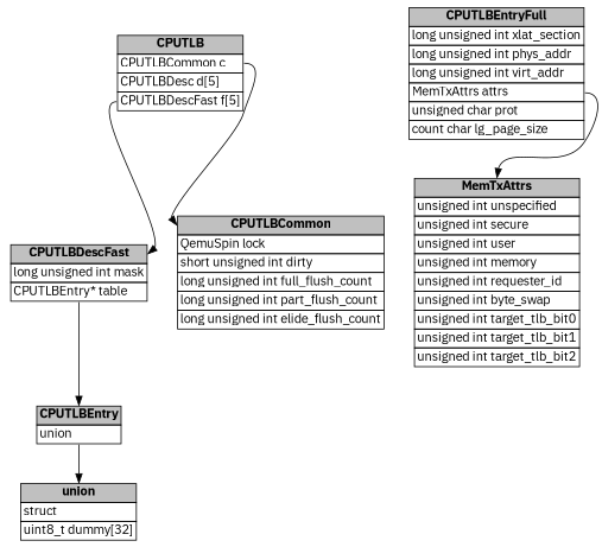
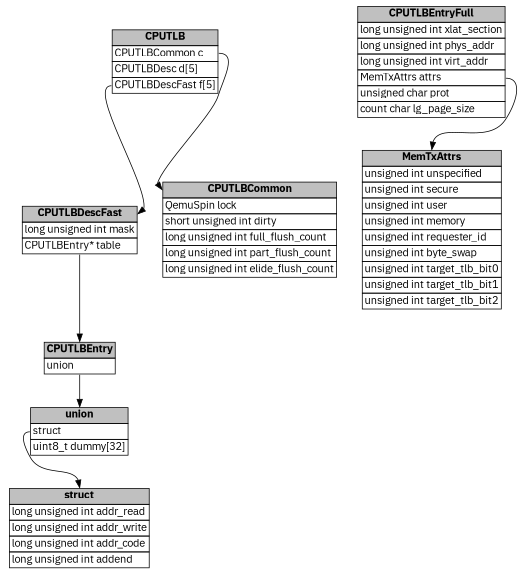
  digraph {
    fontname="IBM Plex Sans"
    rankdir=TB
    node [fontname="IBM Plex Sans" shape=plaintext]
    edge [fontname="IBM Plex Sans"]
    n1 [label=<<TABLE Title="CPUTLB" Border="0" CellBorder="1" CellSpacing="0"><TR><TD ID="ide269bdaf1dfd49239682d699e5c238a4" HREF=" " PORT="ide269bdaf1dfd49239682d699e5c238a4" ALIGN="CENTER" BGCOLOR="gray"><b>CPUTLB</b></TD></TR><TR><TD ID="ide269bdaf1dfd49239682d699e5c238a4_0" HREF=" " PORT="ide269bdaf1dfd49239682d699e5c238a4_0" ALIGN="LEFT">CPUTLBCommon c</TD></TR><TR><TD ID="ide269bdaf1dfd49239682d699e5c238a4_1" HREF=" " PORT="ide269bdaf1dfd49239682d699e5c238a4_1" ALIGN="LEFT">CPUTLBDesc d[5]</TD></TR><TR><TD ID="ide269bdaf1dfd49239682d699e5c238a4_2" HREF=" " PORT="ide269bdaf1dfd49239682d699e5c238a4_2" ALIGN="LEFT">CPUTLBDescFast f[5]</TD></TR></TABLE>>]
    n2 [label=<<TABLE Title="CPUTLBDescFast" Border="0" CellBorder="1" CellSpacing="0"><TR><TD ID="idc2ba39eed6eb4121b0c614939ced271d" HREF=" " PORT="idc2ba39eed6eb4121b0c614939ced271d" ALIGN="CENTER" BGCOLOR="gray"><b>CPUTLBDescFast</b></TD></TR><TR><TD ID="idc2ba39eed6eb4121b0c614939ced271d_0" HREF=" " PORT="idc2ba39eed6eb4121b0c614939ced271d_0" ALIGN="LEFT">long unsigned int mask</TD></TR><TR><TD ID="idc2ba39eed6eb4121b0c614939ced271d_1" HREF=" " PORT="idc2ba39eed6eb4121b0c614939ced271d_1" ALIGN="LEFT">CPUTLBEntry* table</TD></TR></TABLE>>]
    n3 [label=<<TABLE Title="CPUTLBCommon" Border="0" CellBorder="1" CellSpacing="0"><TR><TD ID="id77d7626e53f541e4bd3054b56fcfe4c4" HREF=" " PORT="id77d7626e53f541e4bd3054b56fcfe4c4" ALIGN="CENTER" BGCOLOR="gray"><b>CPUTLBCommon</b></TD></TR><TR><TD ID="id77d7626e53f541e4bd3054b56fcfe4c4_0" HREF=" " PORT="id77d7626e53f541e4bd3054b56fcfe4c4_0" ALIGN="LEFT">QemuSpin lock</TD></TR><TR><TD ID="id77d7626e53f541e4bd3054b56fcfe4c4_1" HREF=" " PORT="id77d7626e53f541e4bd3054b56fcfe4c4_1" ALIGN="LEFT">short unsigned int dirty</TD></TR><TR><TD ID="id77d7626e53f541e4bd3054b56fcfe4c4_2" HREF=" " PORT="id77d7626e53f541e4bd3054b56fcfe4c4_2" ALIGN="LEFT">long unsigned int full_flush_count</TD></TR><TR><TD ID="id77d7626e53f541e4bd3054b56fcfe4c4_3" HREF=" " PORT="id77d7626e53f541e4bd3054b56fcfe4c4_3" ALIGN="LEFT">long unsigned int part_flush_count</TD></TR><TR><TD ID="id77d7626e53f541e4bd3054b56fcfe4c4_4" HREF=" " PORT="id77d7626e53f541e4bd3054b56fcfe4c4_4" ALIGN="LEFT">long unsigned int elide_flush_count</TD></TR></TABLE>>]
    n4 [label=<<TABLE Title="CPUTLBEntry" Border="0" CellBorder="1" CellSpacing="0"><TR><TD ID="id90cb7367e2e44299a1e588c693ad4a4b" HREF=" " PORT="id90cb7367e2e44299a1e588c693ad4a4b" ALIGN="CENTER" BGCOLOR="gray"><b>CPUTLBEntry</b></TD></TR><TR><TD ID="id90cb7367e2e44299a1e588c693ad4a4b_0" HREF=" " PORT="id90cb7367e2e44299a1e588c693ad4a4b_0" ALIGN="LEFT">union </TD></TR></TABLE>>]
    n5 [label=<<TABLE Title="union" Border="0" CellBorder="1" CellSpacing="0"><TR><TD ID="id7bc7a83d46f14288876768273b6e6263" HREF=" " PORT="id7bc7a83d46f14288876768273b6e6263" ALIGN="CENTER" BGCOLOR="gray"><b>union</b></TD></TR><TR><TD ID="id7bc7a83d46f14288876768273b6e6263_0" HREF=" " PORT="id7bc7a83d46f14288876768273b6e6263_0" ALIGN="LEFT">struct </TD></TR><TR><TD ID="id7bc7a83d46f14288876768273b6e6263_1" HREF=" " PORT="id7bc7a83d46f14288876768273b6e6263_1" ALIGN="LEFT">uint8_t dummy[32]</TD></TR></TABLE>>]
    n6 [label=<<TABLE Title="CPUTLBEntryFull" Border="0" CellBorder="1" CellSpacing="0"><TR><TD ID="idc24cf75e230a44dead7e7cb8274db120" HREF=" " PORT="idc24cf75e230a44dead7e7cb8274db120" ALIGN="CENTER" BGCOLOR="gray"><b>CPUTLBEntryFull</b></TD></TR><TR><TD ID="idc24cf75e230a44dead7e7cb8274db120_0" HREF=" " PORT="idc24cf75e230a44dead7e7cb8274db120_0" ALIGN="LEFT">long unsigned int xlat_section</TD></TR><TR><TD ID="idc24cf75e230a44dead7e7cb8274db120_1" HREF=" " PORT="idc24cf75e230a44dead7e7cb8274db120_1" ALIGN="LEFT">long unsigned int phys_addr</TD></TR><TR><TD ID="idc24cf75e230a44dead7e7cb8274db120_2" HREF=" " PORT="idc24cf75e230a44dead7e7cb8274db120_2" ALIGN="LEFT">long unsigned int virt_addr</TD></TR><TR><TD ID="idc24cf75e230a44dead7e7cb8274db120_3" HREF=" " PORT="idc24cf75e230a44dead7e7cb8274db120_3" ALIGN="LEFT">MemTxAttrs attrs</TD></TR><TR><TD ID="idc24cf75e230a44dead7e7cb8274db120_4" HREF=" " PORT="idc24cf75e230a44dead7e7cb8274db120_4" ALIGN="LEFT">unsigned char prot</TD></TR><TR><TD ID="idc24cf75e230a44dead7e7cb8274db120_5" HREF=" " PORT="idc24cf75e230a44dead7e7cb8274db120_5" ALIGN="LEFT">count char lg_page_size</TD></TR></TABLE>>]
    n7 [label=<<TABLE Title="MemTxAttrs" Border="0" CellBorder="1" CellSpacing="0"><TR><TD ID="id50816f3e18fd4a01acbadd76f2c9fc82" HREF=" " PORT="id50816f3e18fd4a01acbadd76f2c9fc82" ALIGN="CENTER" BGCOLOR="gray"><b>MemTxAttrs</b></TD></TR><TR><TD ID="id50816f3e18fd4a01acbadd76f2c9fc82_0" HREF=" " PORT="id50816f3e18fd4a01acbadd76f2c9fc82_0" ALIGN="LEFT">unsigned int unspecified</TD></TR><TR><TD ID="id50816f3e18fd4a01acbadd76f2c9fc82_1" HREF=" " PORT="id50816f3e18fd4a01acbadd76f2c9fc82_1" ALIGN="LEFT">unsigned int secure</TD></TR><TR><TD ID="id50816f3e18fd4a01acbadd76f2c9fc82_2" HREF=" " PORT="id50816f3e18fd4a01acbadd76f2c9fc82_2" ALIGN="LEFT">unsigned int user</TD></TR><TR><TD ID="id50816f3e18fd4a01acbadd76f2c9fc82_3" HREF=" " PORT="id50816f3e18fd4a01acbadd76f2c9fc82_3" ALIGN="LEFT">unsigned int memory</TD></TR><TR><TD ID="id50816f3e18fd4a01acbadd76f2c9fc82_4" HREF=" " PORT="id50816f3e18fd4a01acbadd76f2c9fc82_4" ALIGN="LEFT">unsigned int requester_id</TD></TR><TR><TD ID="id50816f3e18fd4a01acbadd76f2c9fc82_5" HREF=" " PORT="id50816f3e18fd4a01acbadd76f2c9fc82_5" ALIGN="LEFT">unsigned int byte_swap</TD></TR><TR><TD ID="id50816f3e18fd4a01acbadd76f2c9fc82_6" HREF=" " PORT="id50816f3e18fd4a01acbadd76f2c9fc82_6" ALIGN="LEFT">unsigned int target_tlb_bit0</TD></TR><TR><TD ID="id50816f3e18fd4a01acbadd76f2c9fc82_7" HREF=" " PORT="id50816f3e18fd4a01acbadd76f2c9fc82_7" ALIGN="LEFT">unsigned int target_tlb_bit1</TD></TR><TR><TD ID="id50816f3e18fd4a01acbadd76f2c9fc82_8" HREF=" " PORT="id50816f3e18fd4a01acbadd76f2c9fc82_8" ALIGN="LEFT">unsigned int target_tlb_bit2</TD></TR></TABLE>>]
+   n8 [label=<<TABLE Title="struct" Border="0" CellBorder="1" CellSpacing="0"><TR><TD ID="id262f29ef036a4b3696e3e26da79141ef" HREF=" " PORT="id262f29ef036a4b3696e3e26da79141ef" ALIGN="CENTER" BGCOLOR="gray"><b>struct</b></TD></TR><TR><TD ID="id262f29ef036a4b3696e3e26da79141ef_0" HREF=" " PORT="id262f29ef036a4b3696e3e26da79141ef_0" ALIGN="LEFT">long unsigned int addr_read</TD></TR><TR><TD ID="id262f29ef036a4b3696e3e26da79141ef_1" HREF=" " PORT="id262f29ef036a4b3696e3e26da79141ef_1" ALIGN="LEFT">long unsigned int addr_write</TD></TR><TR><TD ID="id262f29ef036a4b3696e3e26da79141ef_2" HREF=" " PORT="id262f29ef036a4b3696e3e26da79141ef_2" ALIGN="LEFT">long unsigned int addr_code</TD></TR><TR><TD ID="id262f29ef036a4b3696e3e26da79141ef_3" HREF=" " PORT="id262f29ef036a4b3696e3e26da79141ef_3" ALIGN="LEFT">long unsigned int addend</TD></TR></TABLE>>]
    n1 -> n2 [headport=idc2ba39eed6eb4121b0c614939ced271d tailport=ide269bdaf1dfd49239682d699e5c238a4_2]
    n1 -> n3 [headport=id77d7626e53f541e4bd3054b56fcfe4c4 tailport=ide269bdaf1dfd49239682d699e5c238a4_0]
    n2 -> n4 [headport=id90cb7367e2e44299a1e588c693ad4a4b tailport=idc2ba39eed6eb4121b0c614939ced271d_1]
    n4 -> n5 [headport=id7bc7a83d46f14288876768273b6e6263 tailport=id90cb7367e2e44299a1e588c693ad4a4b_0]
+   n5 -> n8 [headport=id262f29ef036a4b3696e3e26da79141ef tailport=id7bc7a83d46f14288876768273b6e6263_0]
    n6 -> n7 [headport=id50816f3e18fd4a01acbadd76f2c9fc82 tailport=idc24cf75e230a44dead7e7cb8274db120_3]
  }
